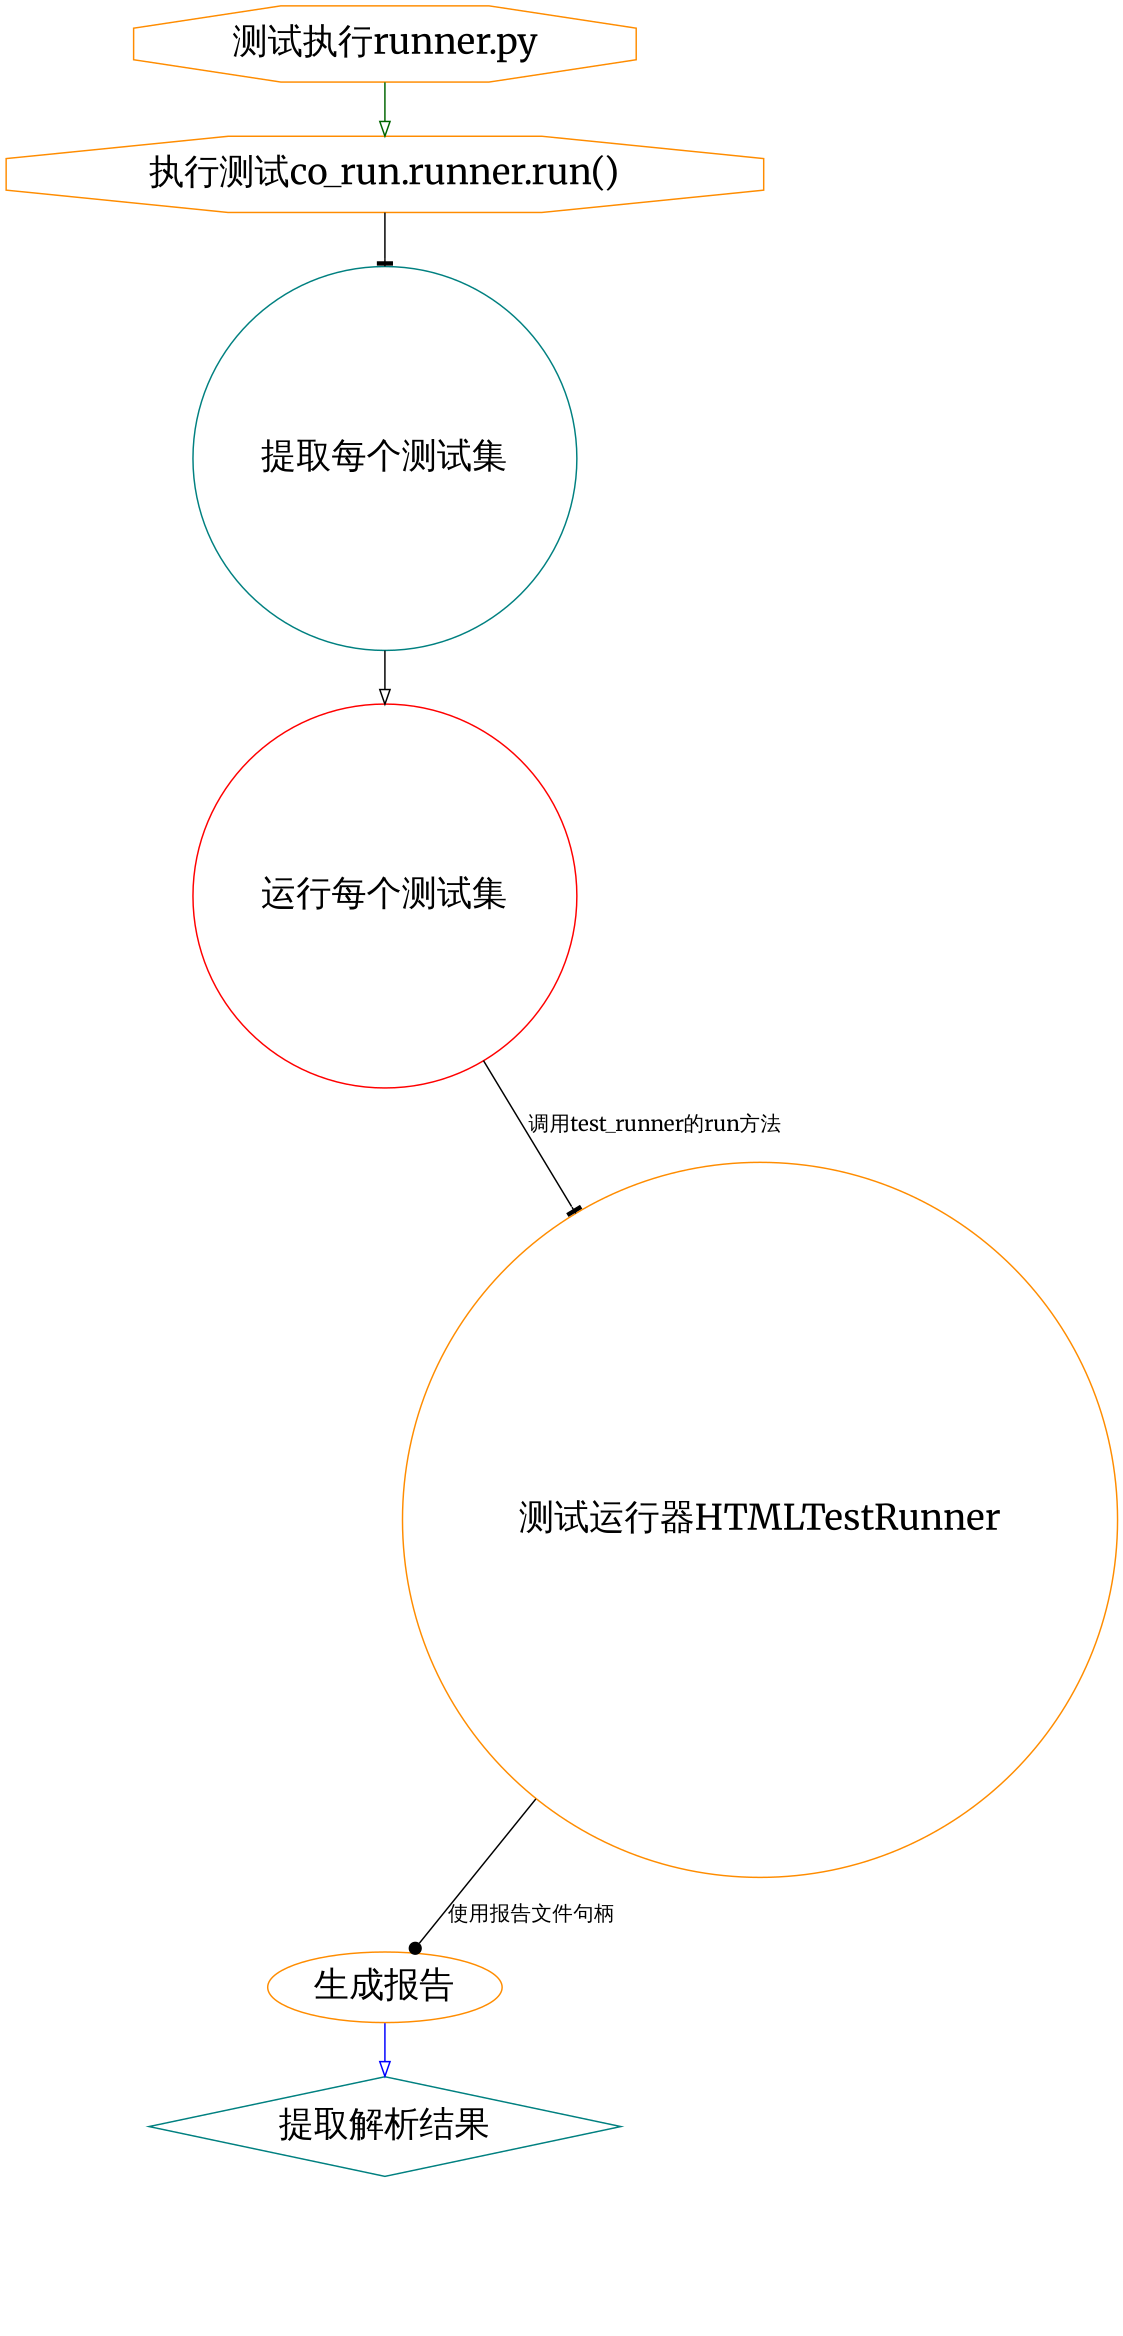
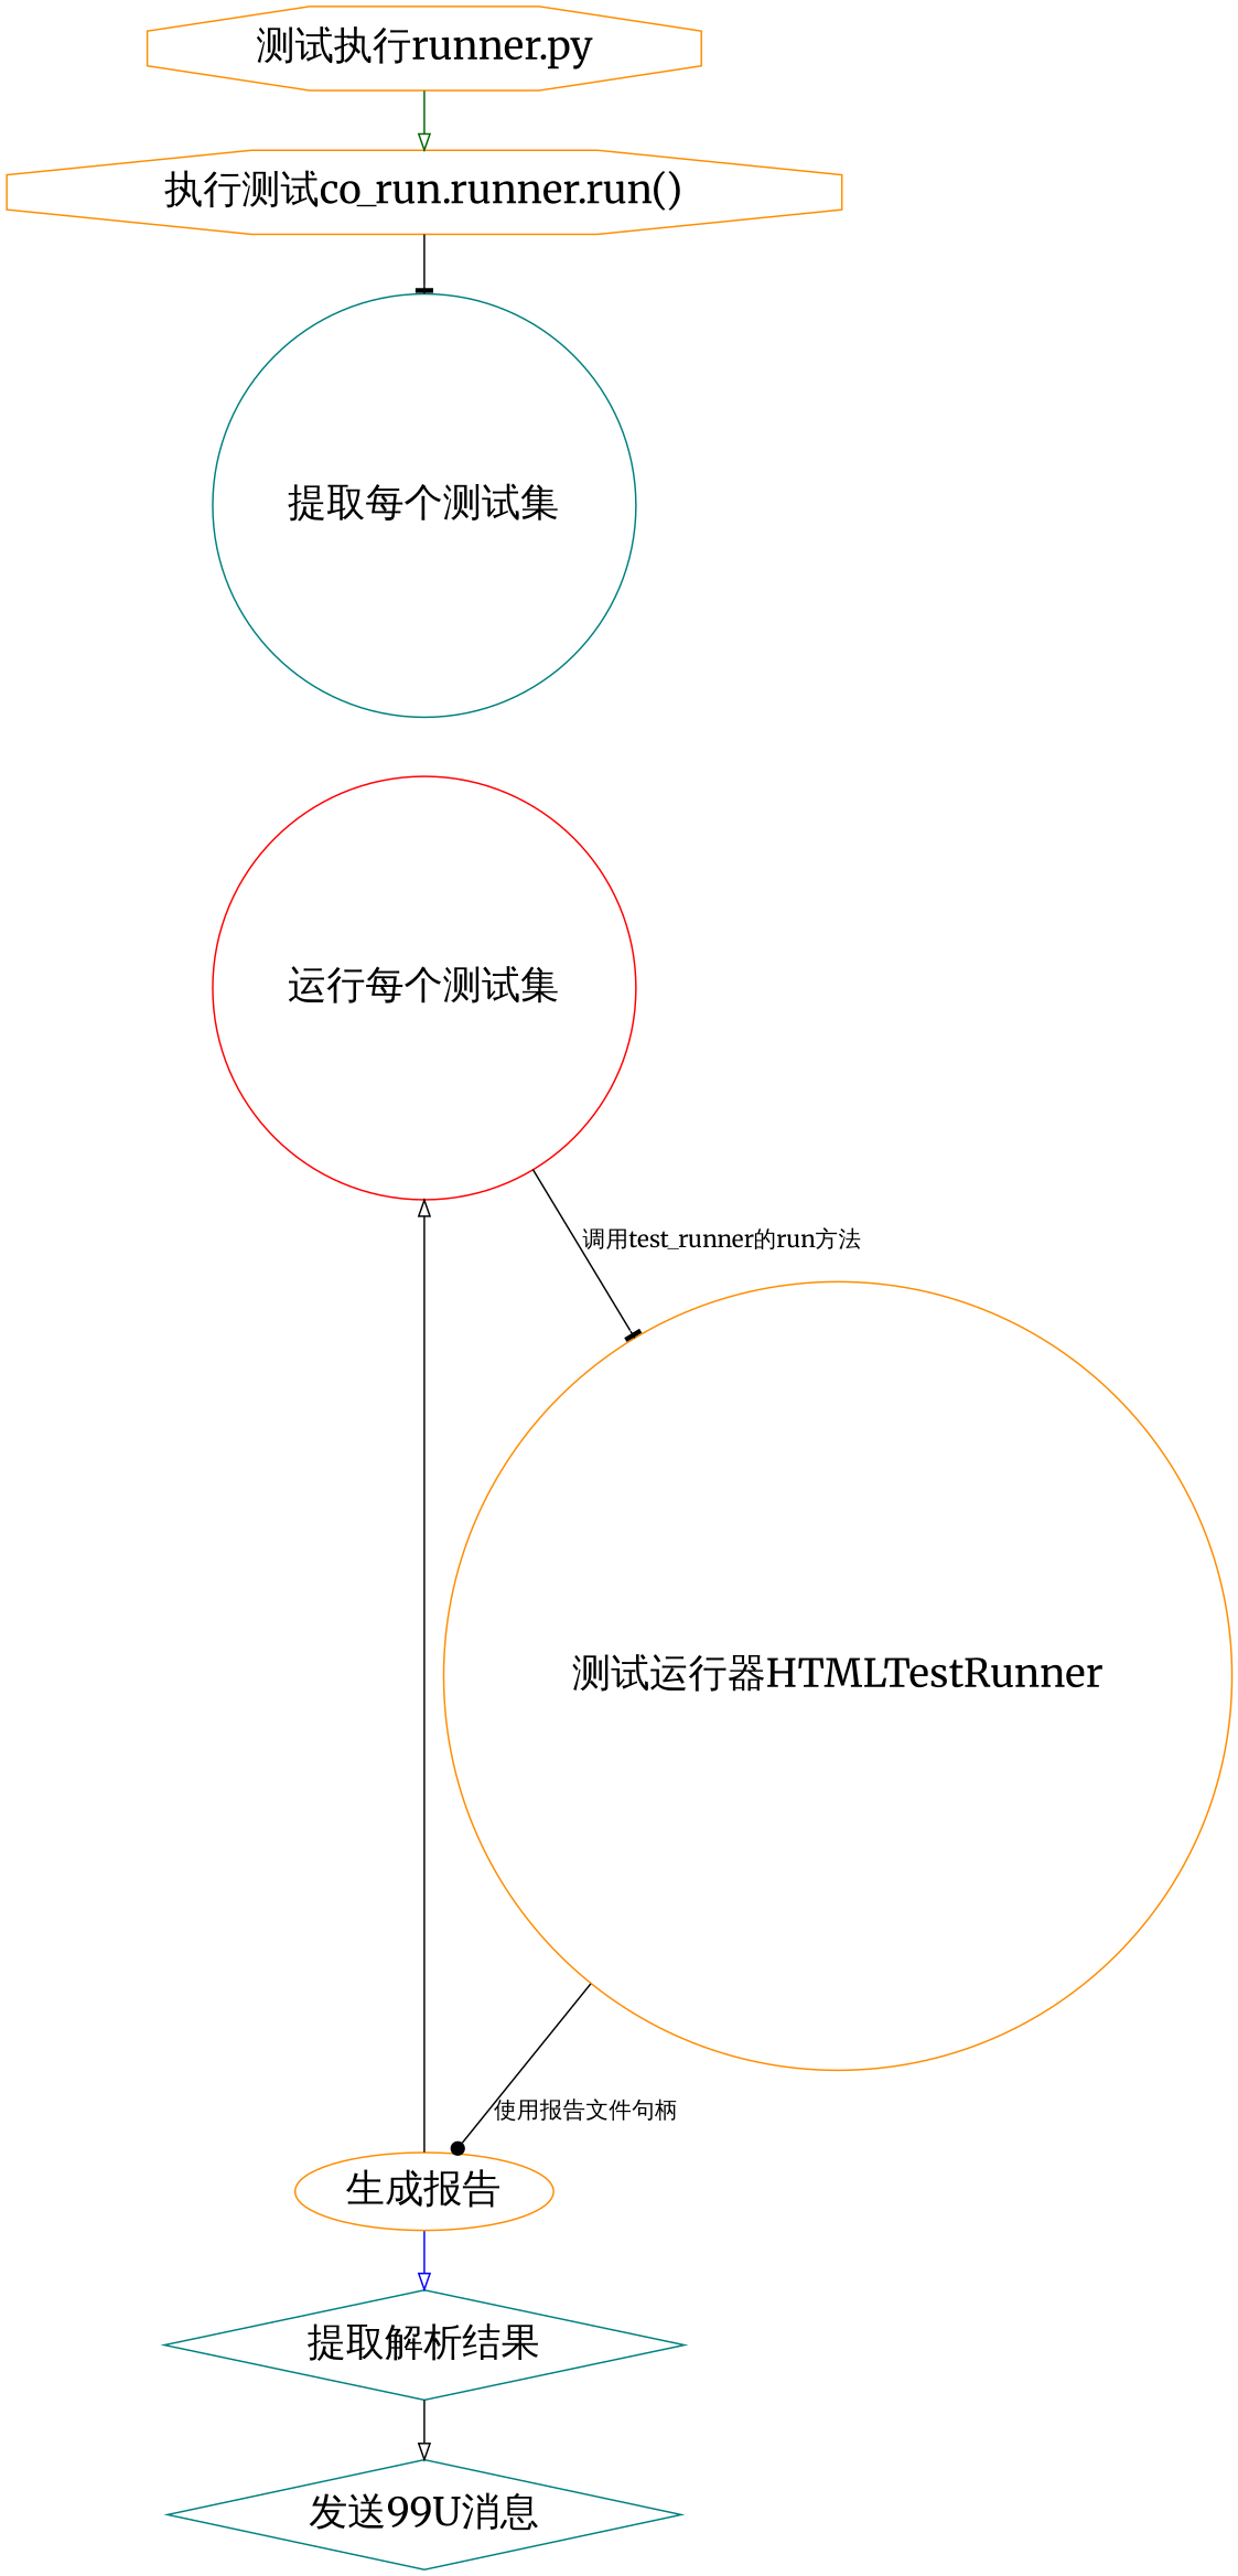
  digraph {
    fontname=Merriweather
    node [color=darkorange fontname=Merriweather fontsize=24 shape=circle]
    edge [arrowhead=onormal color=black fontname=Merriweather]
    n1 [label="测试执行runner.py" shape=octagon]
    n2 [label="执行测试co_run.runner.run()" shape=octagon]
    n3 [color=teal label="提取每个测试集"]
    n4 [label="生成报告" shape=ellipse]
    n5 [color=teal label="提取解析结果" shape=diamond]
+   n6 [color=teal label="发送99U消息" shape=diamond]
    n7 [color=red label="运行每个测试集"]
    n8 [label="测试运行器HTMLTestRunner"]
    n1 -> n2 [color=darkgreen]
    n2 -> n3 [arrowhead=tee]
-   n3 -> n7
+   n4 -> n7
    n4 -> n5 [color=blue]
+   n5 -> n6
    n7 -> n8 [arrowhead=tee label="调用test_runner的run方法"]
    n8 -> n4 [arrowhead=dot label="使用报告文件句柄"]
  }
